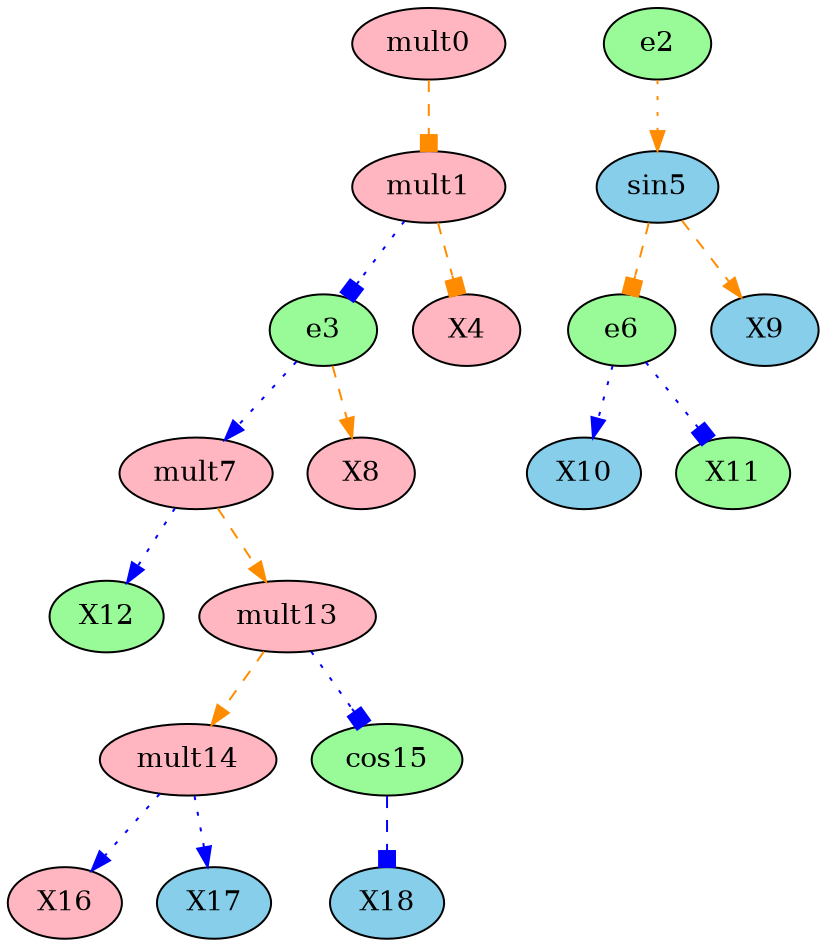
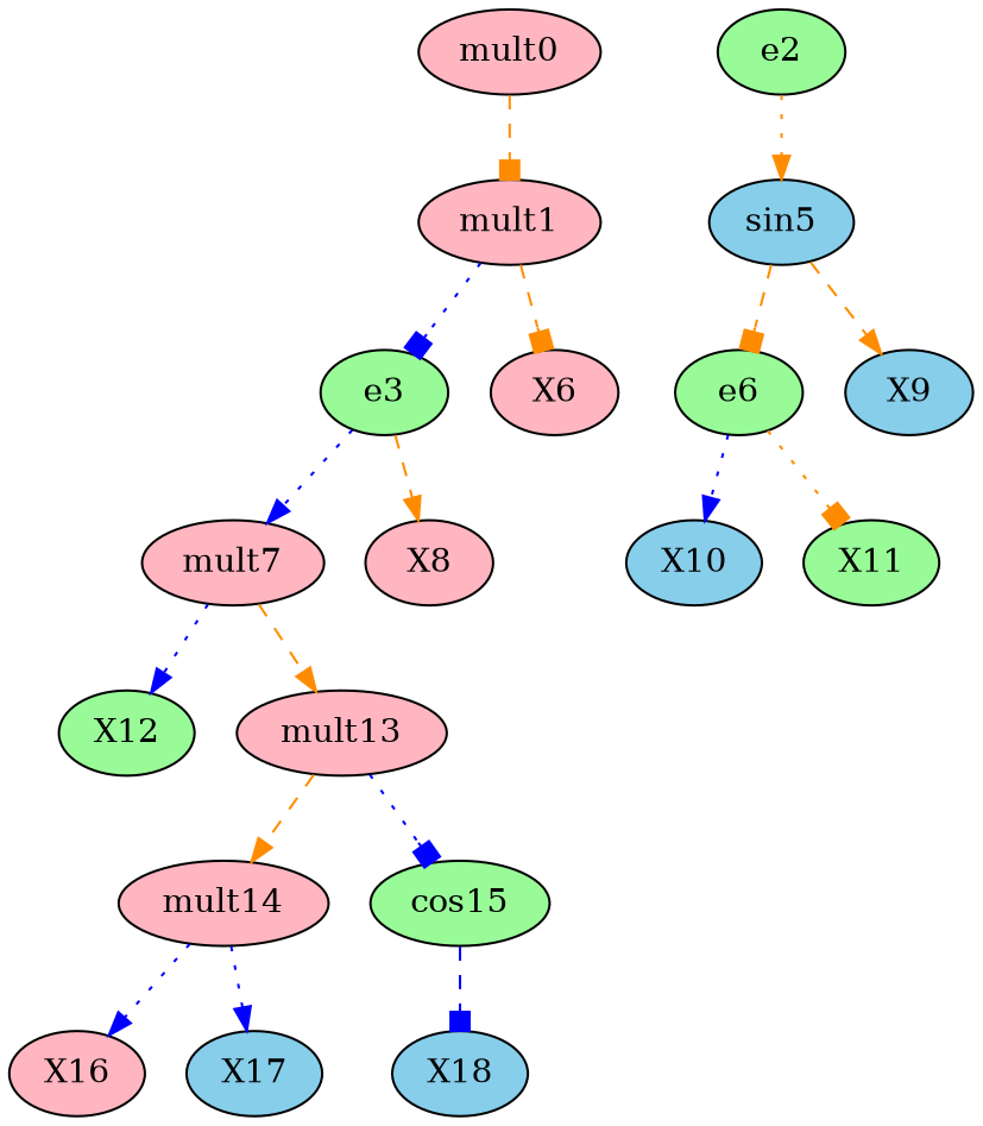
  digraph {
    node [fillcolor=lightpink style=filled]
    edge [arrowhead=normal color=darkorange style=dotted]
    mult0
    mult1
    e3 [fillcolor=palegreen]
-   X4
+   X4 [label=X6]
    e2 [fillcolor=palegreen]
    sin5 [fillcolor=skyblue]
    mult7
    X8
    e6 [fillcolor=palegreen]
    X9 [fillcolor=skyblue]
    X10 [fillcolor=skyblue]
    X11 [fillcolor=palegreen]
    X12 [fillcolor=palegreen]
    mult13
    mult14
    cos15 [fillcolor=palegreen]
    X16
    X17 [fillcolor=skyblue]
    X18 [fillcolor=skyblue]
    mult0 -> mult1 [arrowhead=box style=dashed]
    mult1 -> e3 [arrowhead=box color=blue]
    mult1 -> X4 [arrowhead=box style=dashed]
    e3 -> mult7 [color=blue]
    e3 -> X8 [style=dashed]
    e2 -> sin5
    sin5 -> e6 [arrowhead=box style=dashed]
    sin5 -> X9 [style=dashed]
    mult7 -> X12 [color=blue]
    mult7 -> mult13 [style=dashed]
    e6 -> X10 [color=blue]
-   e6 -> X11 [arrowhead=box color=blue]
+   e6 -> X11 [arrowhead=box]
    mult13 -> mult14 [style=dashed]
    mult13 -> cos15 [arrowhead=box color=blue]
    mult14 -> X16 [color=blue]
    mult14 -> X17 [color=blue]
    cos15 -> X18 [arrowhead=box color=blue style=dashed]
  }
